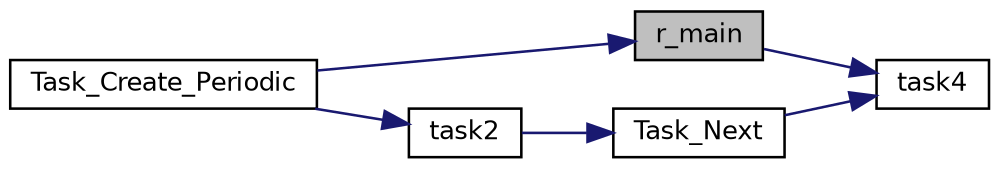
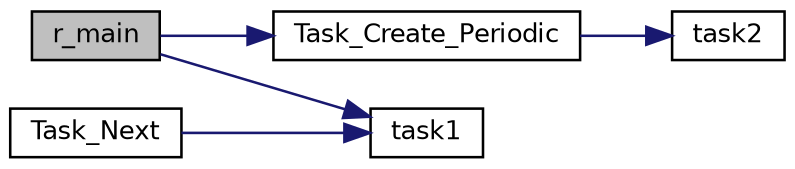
  digraph {
    rankdir=LR
    node [color=black fillcolor=white fontname=Helvetica fontsize=10 shape=record style=filled]
    edge [color=midnightblue fontname=Helvetica fontsize=10 labelfontname=Helvetica labelfontsize=10 style=solid]
    n1 [fillcolor=grey75 fontcolor=black height=0.2 label=r_main width=0.4]
    n2 [height=0.2 label=Task_Create_Periodic width=0.4]
-   n3 [height=0.2 label=task4 width=0.4]
+   n3 [height=0.2 label=task1 width=0.4]
    n4 [height=0.2 label=task2 width=0.4]
    n5 [height=0.2 label=Task_Next width=0.4]
-   n2 -> n1
+   n1 -> n2
    n1 -> n3
    n2 -> n4
-   n4 -> n5
    n5 -> n3
  }
